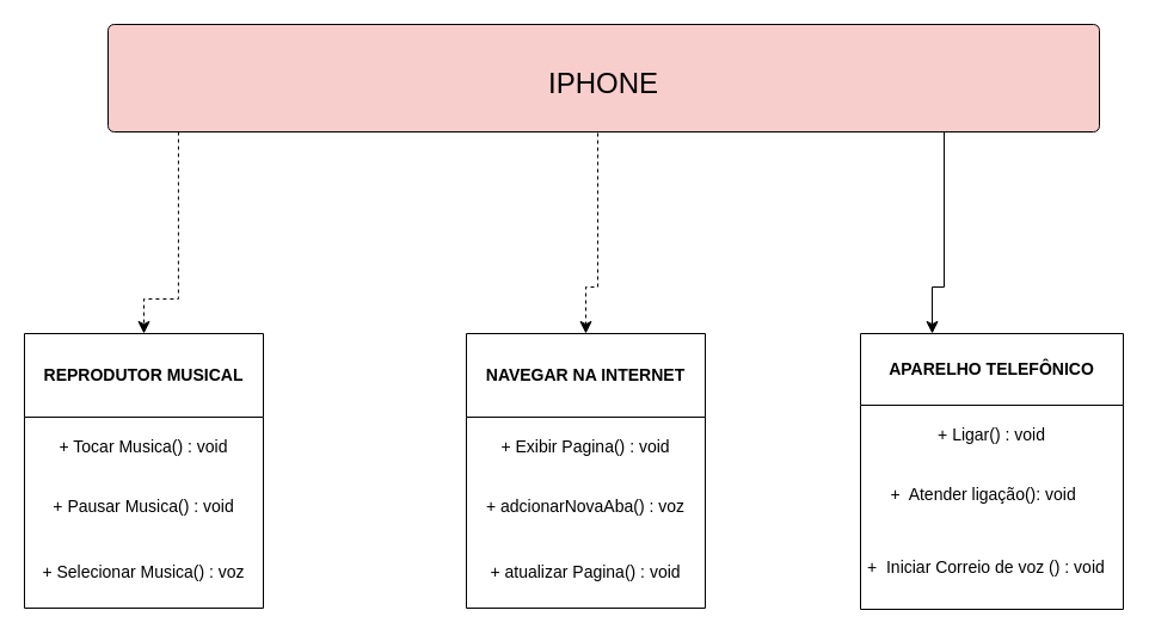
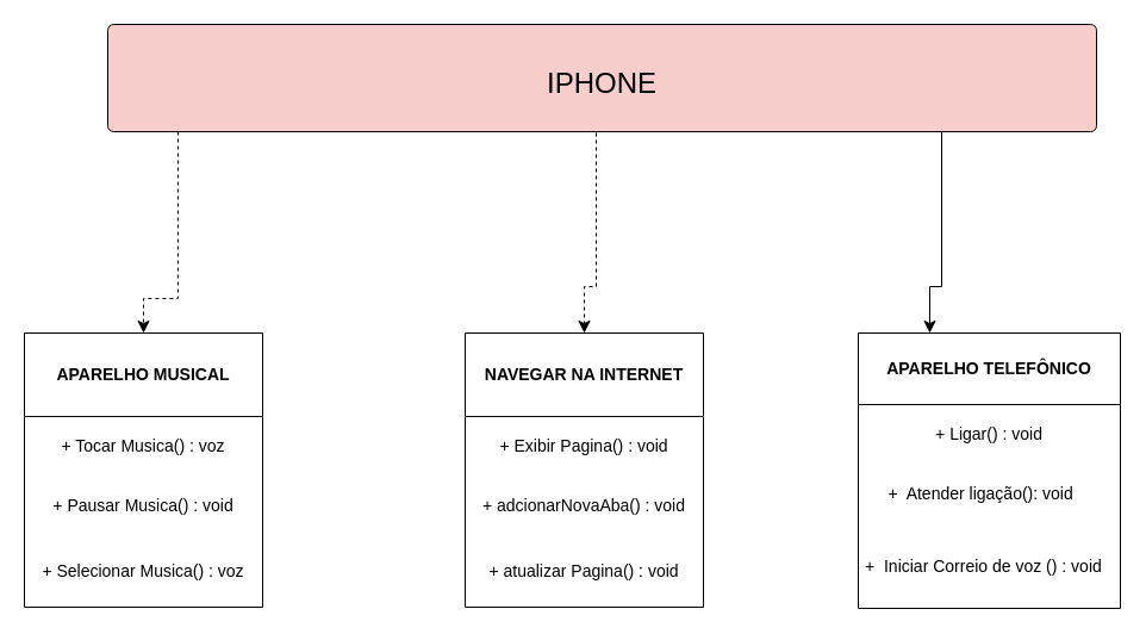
  <mxCell id="0" />
  <mxCell id="1" parent="0" />
- <mxCell id="2" value="&lt;font style=&quot;font-size: 14px;&quot;&gt;REPRODUTOR MUSICAL&lt;br&gt;&lt;/font&gt;" style="swimlane;fontStyle=1;align=center;verticalAlign=middle;childLayout=stackLayout;horizontal=1;startSize=70;horizontalStack=0;resizeParent=1;resizeParentMax=0;resizeLast=0;collapsible=0;marginBottom=0;html=1;whiteSpace=wrap;" parent="1" vertex="1"><mxGeometry x="20" y="279" width="200" height="230" as="geometry" /></mxCell>
- <mxCell id="3" value="&lt;font style=&quot;font-size: 14px;&quot;&gt;+ Tocar Musica() : void&lt;/font&gt;" style="text;html=1;strokeColor=none;fillColor=none;align=center;verticalAlign=middle;spacingLeft=4;spacingRight=4;overflow=hidden;rotatable=0;points=[[0,0.5],[1,0.5]];portConstraint=eastwest;whiteSpace=wrap;" parent="2" vertex="1"><mxGeometry y="70" width="200" height="50" as="geometry" /></mxCell>
+ <mxCell id="2" value="&lt;font style=&quot;font-size: 14px;&quot;&gt;APARELHO MUSICAL&lt;br&gt;&lt;/font&gt;" style="swimlane;fontStyle=1;align=center;verticalAlign=middle;childLayout=stackLayout;horizontal=1;startSize=70;horizontalStack=0;resizeParent=1;resizeParentMax=0;resizeLast=0;collapsible=0;marginBottom=0;html=1;whiteSpace=wrap;" parent="1" vertex="1"><mxGeometry x="20" y="279" width="200" height="230" as="geometry" /></mxCell>
+ <mxCell id="3" value="&lt;font style=&quot;font-size: 14px;&quot;&gt;+ Tocar Musica() : voz&lt;/font&gt;" style="text;html=1;strokeColor=none;fillColor=none;align=center;verticalAlign=middle;spacingLeft=4;spacingRight=4;overflow=hidden;rotatable=0;points=[[0,0.5],[1,0.5]];portConstraint=eastwest;whiteSpace=wrap;" parent="2" vertex="1"><mxGeometry y="70" width="200" height="50" as="geometry" /></mxCell>
  <mxCell id="4" value="&lt;font style=&quot;font-size: 14px;&quot;&gt;+ Pausar Musica() : void&lt;/font&gt;" style="text;html=1;strokeColor=none;fillColor=none;align=center;verticalAlign=middle;spacingLeft=4;spacingRight=4;overflow=hidden;rotatable=0;points=[[0,0.5],[1,0.5]];portConstraint=eastwest;whiteSpace=wrap;" parent="2" vertex="1"><mxGeometry y="120" width="200" height="50" as="geometry" /></mxCell>
  <mxCell id="5" value="&lt;font style=&quot;font-size: 14px;&quot;&gt;+ Selecionar Musica() : voz&lt;/font&gt;" style="text;html=1;strokeColor=none;fillColor=none;align=center;verticalAlign=middle;spacingLeft=4;spacingRight=4;overflow=hidden;rotatable=0;points=[[0,0.5],[1,0.5]];portConstraint=eastwest;whiteSpace=wrap;" parent="2" vertex="1"><mxGeometry y="170" width="200" height="60" as="geometry" /></mxCell>
  <mxCell id="6" value="&lt;font style=&quot;font-size: 14px;&quot;&gt;APARELHO TELEFÔNICO&lt;br&gt;&lt;/font&gt;" style="swimlane;fontStyle=1;align=center;verticalAlign=middle;childLayout=stackLayout;horizontal=1;startSize=60;horizontalStack=0;resizeParent=1;resizeParentMax=0;resizeLast=0;collapsible=0;marginBottom=0;html=1;whiteSpace=wrap;" parent="1" vertex="1"><mxGeometry x="720" y="279" width="220" height="231" as="geometry" /></mxCell>
  <mxCell id="7" value="&lt;font style=&quot;font-size: 14px;&quot;&gt;+ Ligar() : void&lt;/font&gt;" style="text;html=1;strokeColor=none;fillColor=none;align=center;verticalAlign=middle;spacingLeft=4;spacingRight=4;overflow=hidden;rotatable=0;points=[[0,0.5],[1,0.5]];portConstraint=eastwest;whiteSpace=wrap;" parent="6" vertex="1"><mxGeometry y="60" width="220" height="49" as="geometry" /></mxCell>
  <mxCell id="8" value="&lt;span style=&quot;font-size: 14px;&quot;&gt;&amp;nbsp; &amp;nbsp; &amp;nbsp;+&amp;nbsp; Atender ligação(): void&lt;/span&gt;" style="text;html=1;strokeColor=none;fillColor=none;align=left;verticalAlign=middle;spacingLeft=4;spacingRight=4;overflow=hidden;rotatable=0;points=[[0,0.5],[1,0.5]];portConstraint=eastwest;whiteSpace=wrap;" parent="6" vertex="1"><mxGeometry y="109" width="220" height="51" as="geometry" /></mxCell>
  <mxCell id="9" value="&lt;font style=&quot;font-size: 14px;&quot;&gt;+&amp;nbsp; Iniciar Correio de voz () : void&lt;/font&gt;" style="text;html=1;strokeColor=none;fillColor=none;align=left;verticalAlign=middle;spacingLeft=4;spacingRight=4;overflow=hidden;rotatable=0;points=[[0,0.5],[1,0.5]];portConstraint=eastwest;whiteSpace=wrap;" parent="6" vertex="1"><mxGeometry y="160" width="220" height="71" as="geometry" /></mxCell>
  <mxCell id="10" value="&lt;font style=&quot;font-size: 14px;&quot;&gt;NAVEGAR NA INTERNET&lt;br&gt;&lt;/font&gt;" style="swimlane;fontStyle=1;align=center;verticalAlign=middle;childLayout=stackLayout;horizontal=1;startSize=70;horizontalStack=0;resizeParent=1;resizeParentMax=0;resizeLast=0;collapsible=0;marginBottom=0;html=1;whiteSpace=wrap;" parent="1" vertex="1"><mxGeometry x="390" y="279" width="200" height="230" as="geometry" /></mxCell>
  <mxCell id="11" value="&lt;font style=&quot;font-size: 14px;&quot;&gt;+ Exibir Pagina() : void&lt;/font&gt;" style="text;html=1;strokeColor=none;fillColor=none;align=center;verticalAlign=middle;spacingLeft=4;spacingRight=4;overflow=hidden;rotatable=0;points=[[0,0.5],[1,0.5]];portConstraint=eastwest;whiteSpace=wrap;" parent="10" vertex="1"><mxGeometry y="70" width="200" height="50" as="geometry" /></mxCell>
- <mxCell id="12" value="&lt;font style=&quot;font-size: 14px;&quot;&gt;+ adcionarNovaAba() : voz&lt;/font&gt;" style="text;html=1;strokeColor=none;fillColor=none;align=center;verticalAlign=middle;spacingLeft=4;spacingRight=4;overflow=hidden;rotatable=0;points=[[0,0.5],[1,0.5]];portConstraint=eastwest;whiteSpace=wrap;" parent="10" vertex="1"><mxGeometry y="120" width="200" height="50" as="geometry" /></mxCell>
+ <mxCell id="12" value="&lt;font style=&quot;font-size: 14px;&quot;&gt;+ adcionarNovaAba() : void&lt;/font&gt;" style="text;html=1;strokeColor=none;fillColor=none;align=center;verticalAlign=middle;spacingLeft=4;spacingRight=4;overflow=hidden;rotatable=0;points=[[0,0.5],[1,0.5]];portConstraint=eastwest;whiteSpace=wrap;" parent="10" vertex="1"><mxGeometry y="120" width="200" height="50" as="geometry" /></mxCell>
  <mxCell id="13" value="&lt;font style=&quot;font-size: 14px;&quot;&gt;+ atualizar Pagina() : void&lt;/font&gt;" style="text;html=1;strokeColor=none;fillColor=none;align=center;verticalAlign=middle;spacingLeft=4;spacingRight=4;overflow=hidden;rotatable=0;points=[[0,0.5],[1,0.5]];portConstraint=eastwest;whiteSpace=wrap;" parent="10" vertex="1"><mxGeometry y="170" width="200" height="60" as="geometry" /></mxCell>
  <mxCell id="14" value="&lt;font style=&quot;font-size: 24px;&quot;&gt;&lt;br&gt;IPHONE&lt;br&gt;&lt;br&gt;&lt;/font&gt;" style="html=1;align=center;verticalAlign=top;rounded=1;absoluteArcSize=1;arcSize=10;dashed=0;whiteSpace=wrap;fillColor=#f8cecc;" parent="1" vertex="1"><mxGeometry x="90" y="20" width="830" height="90" as="geometry" /></mxCell>
  <mxCell id="15" value="" style="edgeStyle=segmentEdgeStyle;endArrow=classic;html=1;curved=0;rounded=0;endSize=8;startSize=8;sourcePerimeterSpacing=0;targetPerimeterSpacing=0;exitX=0.071;exitY=1;exitDx=0;exitDy=0;exitPerimeter=0;entryX=0.5;entryY=0;entryDx=0;entryDy=0;dashed=1;" parent="1" source="14" target="2" edge="1"><mxGeometry width="100" relative="1" as="geometry"><mxPoint x="160" y="214" as="sourcePoint" /><mxPoint x="110" y="250" as="targetPoint" /><Array as="points"><mxPoint x="149" y="250" /><mxPoint x="120" y="250" /></Array></mxGeometry></mxCell>
  <mxCell id="16" value="" style="edgeStyle=segmentEdgeStyle;endArrow=classic;html=1;curved=0;rounded=0;endSize=8;startSize=8;sourcePerimeterSpacing=0;targetPerimeterSpacing=0;entryX=0.5;entryY=0;entryDx=0;entryDy=0;exitX=0.5;exitY=1;exitDx=0;exitDy=0;dashed=1;" parent="1" source="14" target="10" edge="1"><mxGeometry width="100" relative="1" as="geometry"><mxPoint x="500" y="150" as="sourcePoint" /><mxPoint x="480" y="240" as="targetPoint" /><Array as="points"><mxPoint x="500" y="110" /><mxPoint x="500" y="240" /><mxPoint x="490" y="240" /></Array></mxGeometry></mxCell>
  <mxCell id="17" value="" style="edgeStyle=segmentEdgeStyle;endArrow=classic;html=1;curved=0;rounded=0;endSize=8;startSize=8;sourcePerimeterSpacing=0;targetPerimeterSpacing=0;entryX=0.5;entryY=0;entryDx=0;entryDy=0;exitX=0.5;exitY=1;exitDx=0;exitDy=0;" parent="1" edge="1"><mxGeometry width="100" relative="1" as="geometry"><mxPoint x="795" y="110" as="sourcePoint" /><mxPoint x="780" y="279" as="targetPoint" /><Array as="points"><mxPoint x="790" y="110" /><mxPoint x="790" y="240" /><mxPoint x="780" y="240" /></Array></mxGeometry></mxCell>
